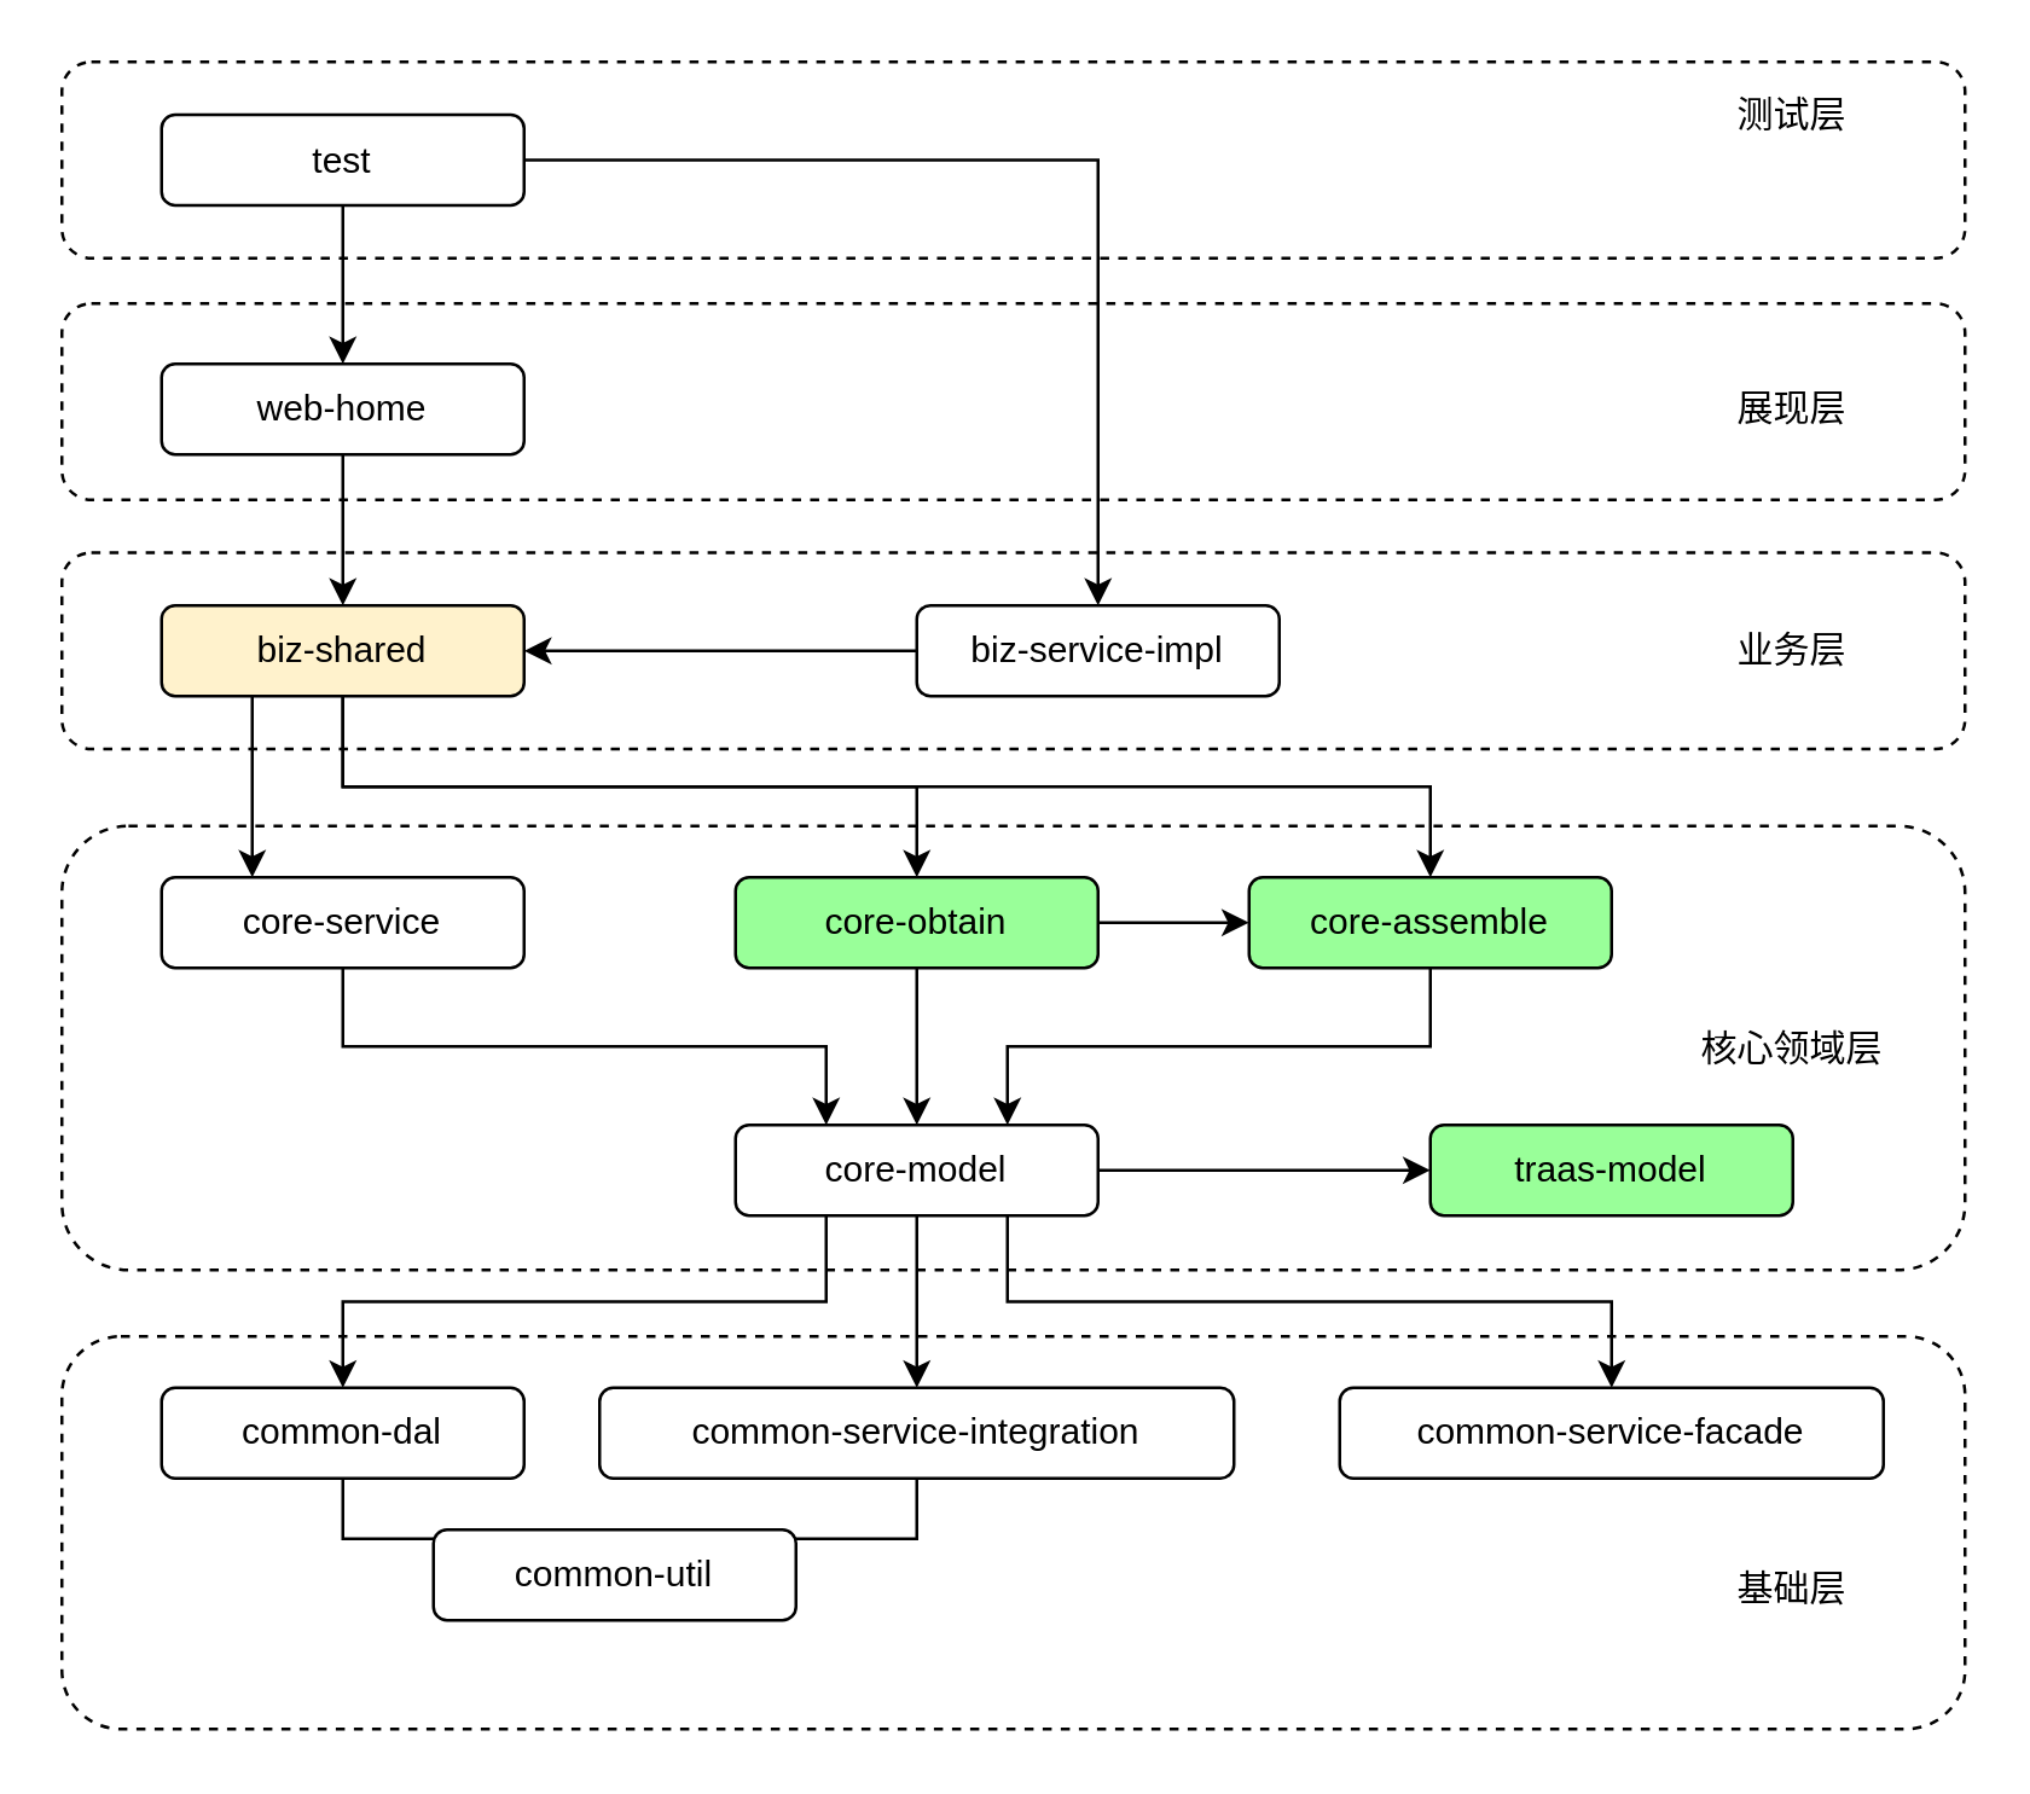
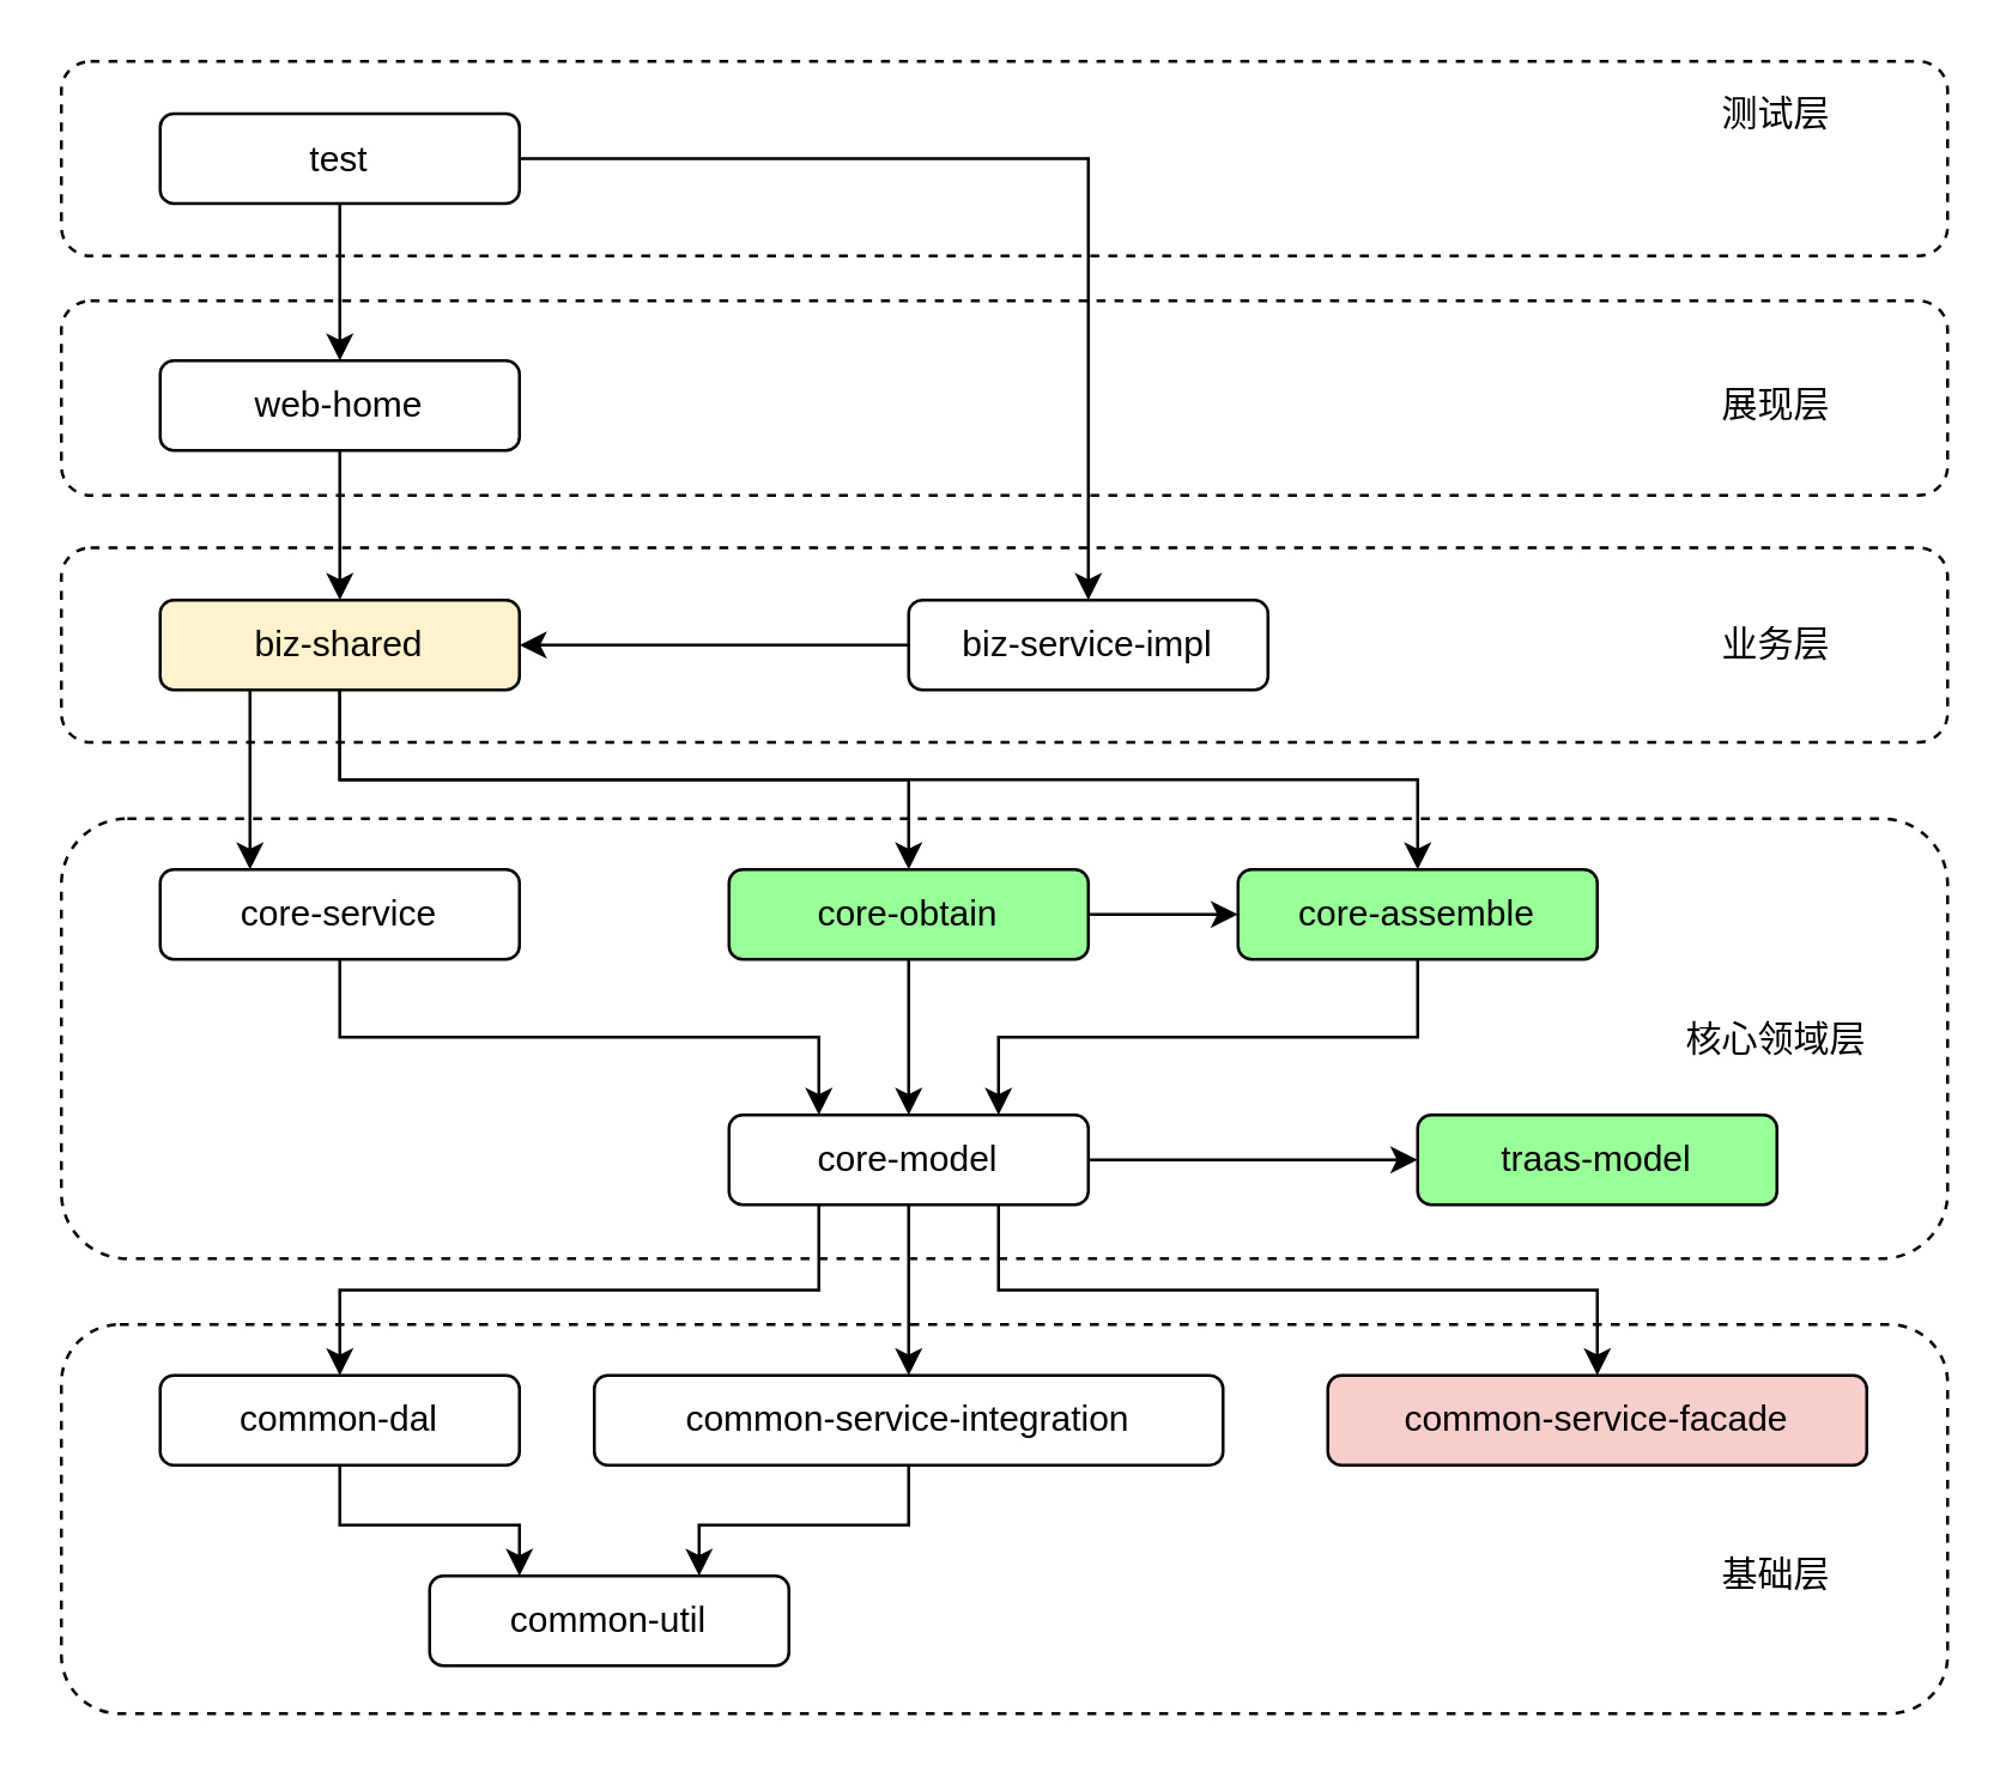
  <mxCell id="0" />
  <mxCell id="1" parent="0" />
  <mxCell id="2" value="" style="rounded=1;whiteSpace=wrap;html=1;dashed=1;" parent="1" vertex="1"><mxGeometry x="20" y="182.5" width="630" height="65" as="geometry" /></mxCell>
  <mxCell id="3" value="" style="rounded=1;whiteSpace=wrap;html=1;dashed=1;" parent="1" vertex="1"><mxGeometry x="20" y="100" width="630" height="65" as="geometry" /></mxCell>
  <mxCell id="4" value="" style="rounded=1;whiteSpace=wrap;html=1;dashed=1;" parent="1" vertex="1"><mxGeometry x="20" y="273" width="630" height="147" as="geometry" /></mxCell>
  <mxCell id="5" value="" style="rounded=1;whiteSpace=wrap;html=1;dashed=1;" parent="1" vertex="1"><mxGeometry x="20" y="442" width="630" height="130" as="geometry" /></mxCell>
  <mxCell id="6" value="" style="rounded=1;whiteSpace=wrap;html=1;dashed=1;" parent="1" vertex="1"><mxGeometry x="20" y="20" width="630" height="65" as="geometry" /></mxCell>
  <mxCell id="7" style="edgeStyle=orthogonalEdgeStyle;rounded=0;orthogonalLoop=1;jettySize=auto;html=1;exitX=0.5;exitY=1;exitDx=0;exitDy=0;" parent="1" source="9" target="11" edge="1"><mxGeometry relative="1" as="geometry" /></mxCell>
  <mxCell id="8" style="edgeStyle=orthogonalEdgeStyle;rounded=0;orthogonalLoop=1;jettySize=auto;html=1;exitX=1;exitY=0.5;exitDx=0;exitDy=0;entryX=0.5;entryY=0;entryDx=0;entryDy=0;" parent="1" source="9" target="17" edge="1"><mxGeometry relative="1" as="geometry" /></mxCell>
  <mxCell id="9" value="test" style="rounded=1;whiteSpace=wrap;html=1;" parent="1" vertex="1"><mxGeometry x="53" y="37.5" width="120" height="30" as="geometry" /></mxCell>
  <mxCell id="10" style="edgeStyle=orthogonalEdgeStyle;rounded=0;orthogonalLoop=1;jettySize=auto;html=1;exitX=0.5;exitY=1;exitDx=0;exitDy=0;" parent="1" source="11" target="15" edge="1"><mxGeometry relative="1" as="geometry" /></mxCell>
  <mxCell id="11" value="web-home" style="rounded=1;whiteSpace=wrap;html=1;" parent="1" vertex="1"><mxGeometry x="53" y="120" width="120" height="30" as="geometry" /></mxCell>
  <mxCell id="12" style="edgeStyle=orthogonalEdgeStyle;rounded=0;orthogonalLoop=1;jettySize=auto;html=1;exitX=0.5;exitY=1;exitDx=0;exitDy=0;entryX=0.5;entryY=0;entryDx=0;entryDy=0;" parent="1" source="15" target="22" edge="1"><mxGeometry relative="1" as="geometry" /></mxCell>
  <mxCell id="13" style="edgeStyle=orthogonalEdgeStyle;rounded=0;orthogonalLoop=1;jettySize=auto;html=1;exitX=0.25;exitY=1;exitDx=0;exitDy=0;entryX=0.25;entryY=0;entryDx=0;entryDy=0;" edge="1" parent="1" source="15" target="19"><mxGeometry relative="1" as="geometry" /></mxCell>
  <mxCell id="14" style="edgeStyle=orthogonalEdgeStyle;rounded=0;orthogonalLoop=1;jettySize=auto;html=1;exitX=0.5;exitY=1;exitDx=0;exitDy=0;entryX=0.5;entryY=0;entryDx=0;entryDy=0;" edge="1" parent="1" source="15" target="24"><mxGeometry relative="1" as="geometry" /></mxCell>
  <mxCell id="15" value="biz-shared" style="rounded=1;whiteSpace=wrap;html=1;fillColor=#fff2cc;" parent="1" vertex="1"><mxGeometry x="53" y="200" width="120" height="30" as="geometry" /></mxCell>
  <mxCell id="16" style="edgeStyle=orthogonalEdgeStyle;rounded=0;orthogonalLoop=1;jettySize=auto;html=1;exitX=0;exitY=0.5;exitDx=0;exitDy=0;entryX=1;entryY=0.5;entryDx=0;entryDy=0;" parent="1" source="17" target="15" edge="1"><mxGeometry relative="1" as="geometry" /></mxCell>
  <mxCell id="17" value="biz-service-impl" style="rounded=1;whiteSpace=wrap;html=1;" parent="1" vertex="1"><mxGeometry x="303" y="200" width="120" height="30" as="geometry" /></mxCell>
  <mxCell id="18" style="edgeStyle=orthogonalEdgeStyle;rounded=0;orthogonalLoop=1;jettySize=auto;html=1;exitX=0.5;exitY=1;exitDx=0;exitDy=0;entryX=0.25;entryY=0;entryDx=0;entryDy=0;" parent="1" source="19" target="29" edge="1"><mxGeometry relative="1" as="geometry" /></mxCell>
  <mxCell id="19" value="core-service" style="rounded=1;whiteSpace=wrap;html=1;" parent="1" vertex="1"><mxGeometry x="53" y="290" width="120" height="30" as="geometry" /></mxCell>
  <mxCell id="20" style="edgeStyle=orthogonalEdgeStyle;rounded=0;orthogonalLoop=1;jettySize=auto;html=1;exitX=1;exitY=0.5;exitDx=0;exitDy=0;entryX=0;entryY=0.5;entryDx=0;entryDy=0;" parent="1" source="22" target="24" edge="1"><mxGeometry relative="1" as="geometry" /></mxCell>
  <mxCell id="21" style="edgeStyle=orthogonalEdgeStyle;rounded=0;orthogonalLoop=1;jettySize=auto;html=1;exitX=0.5;exitY=1;exitDx=0;exitDy=0;entryX=0.5;entryY=0;entryDx=0;entryDy=0;" parent="1" source="22" target="29" edge="1"><mxGeometry relative="1" as="geometry" /></mxCell>
  <mxCell id="22" value="core-obtain" style="rounded=1;whiteSpace=wrap;html=1;fillColor=#99FF99;" parent="1" vertex="1"><mxGeometry x="243" y="290" width="120" height="30" as="geometry" /></mxCell>
  <mxCell id="23" style="edgeStyle=orthogonalEdgeStyle;rounded=0;orthogonalLoop=1;jettySize=auto;html=1;exitX=0.5;exitY=1;exitDx=0;exitDy=0;entryX=0.75;entryY=0;entryDx=0;entryDy=0;" parent="1" source="24" target="29" edge="1"><mxGeometry relative="1" as="geometry" /></mxCell>
  <mxCell id="24" value="core-assemble" style="rounded=1;whiteSpace=wrap;html=1;fillColor=#99FF99;" parent="1" vertex="1"><mxGeometry x="413" y="290" width="120" height="30" as="geometry" /></mxCell>
  <mxCell id="25" style="edgeStyle=orthogonalEdgeStyle;rounded=0;orthogonalLoop=1;jettySize=auto;html=1;exitX=1;exitY=0.5;exitDx=0;exitDy=0;entryX=0;entryY=0.5;entryDx=0;entryDy=0;" parent="1" source="29" target="30" edge="1"><mxGeometry relative="1" as="geometry" /></mxCell>
  <mxCell id="26" style="edgeStyle=orthogonalEdgeStyle;rounded=0;orthogonalLoop=1;jettySize=auto;html=1;exitX=0.25;exitY=1;exitDx=0;exitDy=0;entryX=0.5;entryY=0;entryDx=0;entryDy=0;" parent="1" source="29" target="32" edge="1"><mxGeometry relative="1" as="geometry" /></mxCell>
  <mxCell id="27" style="edgeStyle=orthogonalEdgeStyle;rounded=0;orthogonalLoop=1;jettySize=auto;html=1;exitX=0.5;exitY=1;exitDx=0;exitDy=0;entryX=0.5;entryY=0;entryDx=0;entryDy=0;" parent="1" source="29" target="34" edge="1"><mxGeometry relative="1" as="geometry" /></mxCell>
  <mxCell id="28" style="edgeStyle=orthogonalEdgeStyle;rounded=0;orthogonalLoop=1;jettySize=auto;html=1;exitX=0.75;exitY=1;exitDx=0;exitDy=0;entryX=0.5;entryY=0;entryDx=0;entryDy=0;" parent="1" source="29" target="35" edge="1"><mxGeometry relative="1" as="geometry" /></mxCell>
  <mxCell id="29" value="core-model" style="rounded=1;whiteSpace=wrap;html=1;" parent="1" vertex="1"><mxGeometry x="243" y="372" width="120" height="30" as="geometry" /></mxCell>
  <mxCell id="30" value="traas-model" style="rounded=1;whiteSpace=wrap;html=1;fillColor=#99FF99;" parent="1" vertex="1"><mxGeometry x="473" y="372" width="120" height="30" as="geometry" /></mxCell>
  <mxCell id="31" style="edgeStyle=orthogonalEdgeStyle;rounded=0;orthogonalLoop=1;jettySize=auto;html=1;exitX=0.5;exitY=1;exitDx=0;exitDy=0;entryX=0.25;entryY=0;entryDx=0;entryDy=0;" parent="1" source="32" target="36" edge="1"><mxGeometry relative="1" as="geometry" /></mxCell>
  <mxCell id="32" value="common-dal" style="rounded=1;whiteSpace=wrap;html=1;" parent="1" vertex="1"><mxGeometry x="53" y="459" width="120" height="30" as="geometry" /></mxCell>
  <mxCell id="33" style="edgeStyle=orthogonalEdgeStyle;rounded=0;orthogonalLoop=1;jettySize=auto;html=1;exitX=0.5;exitY=1;exitDx=0;exitDy=0;entryX=0.75;entryY=0;entryDx=0;entryDy=0;" parent="1" source="34" target="36" edge="1"><mxGeometry relative="1" as="geometry"><mxPoint x="83" y="569" as="targetPoint" /></mxGeometry></mxCell>
  <mxCell id="34" value="common-service-integration" style="rounded=1;whiteSpace=wrap;html=1;" parent="1" vertex="1"><mxGeometry x="198" y="459" width="210" height="30" as="geometry" /></mxCell>
- <mxCell id="35" value="common-service-facade" style="rounded=1;whiteSpace=wrap;html=1;" parent="1" vertex="1"><mxGeometry x="443" y="459" width="180" height="30" as="geometry" /></mxCell>
- <mxCell id="36" value="common-util" style="rounded=1;whiteSpace=wrap;html=1;" parent="1" vertex="1"><mxGeometry x="143" y="506" width="120" height="30" as="geometry" /></mxCell>
+ <mxCell id="35" value="common-service-facade" style="rounded=1;whiteSpace=wrap;html=1;fillColor=#f8cecc;" parent="1" vertex="1"><mxGeometry x="443" y="459" width="180" height="30" as="geometry" /></mxCell>
+ <mxCell id="36" value="common-util" style="rounded=1;whiteSpace=wrap;html=1;" parent="1" vertex="1"><mxGeometry x="143" y="526" width="120" height="30" as="geometry" /></mxCell>
  <mxCell id="37" value="测试层" style="text;html=1;strokeColor=none;fillColor=none;align=center;verticalAlign=middle;whiteSpace=wrap;rounded=0;dashed=1;" parent="1" vertex="1"><mxGeometry x="553" y="27.5" width="80" height="20" as="geometry" /></mxCell>
  <mxCell id="38" value="展现层" style="text;html=1;strokeColor=none;fillColor=none;align=center;verticalAlign=middle;whiteSpace=wrap;rounded=0;dashed=1;" parent="1" vertex="1"><mxGeometry x="553" y="125" width="80" height="20" as="geometry" /></mxCell>
  <mxCell id="39" value="业务层" style="text;html=1;strokeColor=none;fillColor=none;align=center;verticalAlign=middle;whiteSpace=wrap;rounded=0;dashed=1;" parent="1" vertex="1"><mxGeometry x="553" y="205" width="80" height="20" as="geometry" /></mxCell>
  <mxCell id="40" value="核心领域层" style="text;html=1;strokeColor=none;fillColor=none;align=center;verticalAlign=middle;whiteSpace=wrap;rounded=0;dashed=1;" parent="1" vertex="1"><mxGeometry x="553" y="336.5" width="80" height="20" as="geometry" /></mxCell>
  <mxCell id="41" value="基础层" style="text;html=1;resizable=0;points=[];autosize=1;align=left;verticalAlign=top;spacingTop=-4;" parent="1" vertex="1"><mxGeometry x="573" y="516" width="50" height="20" as="geometry" /></mxCell>
